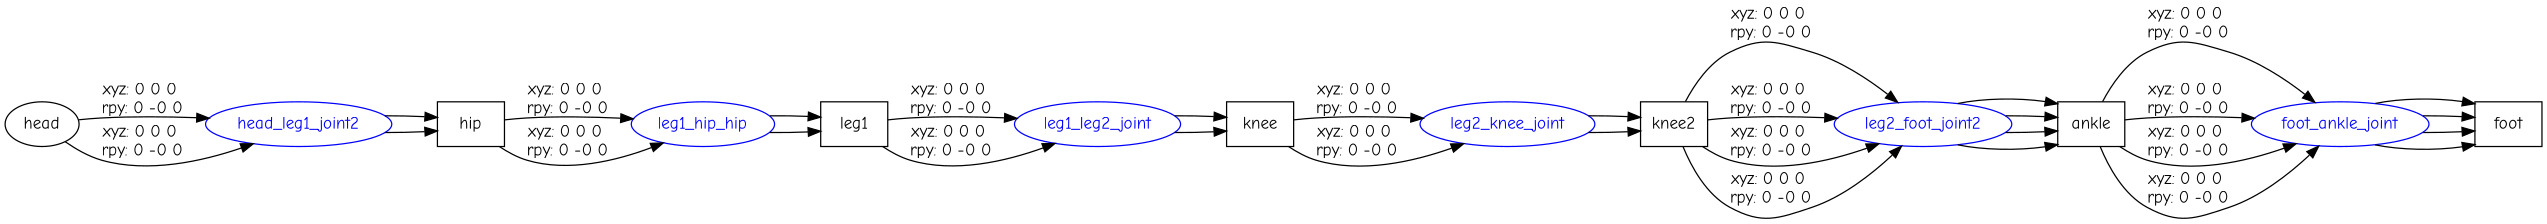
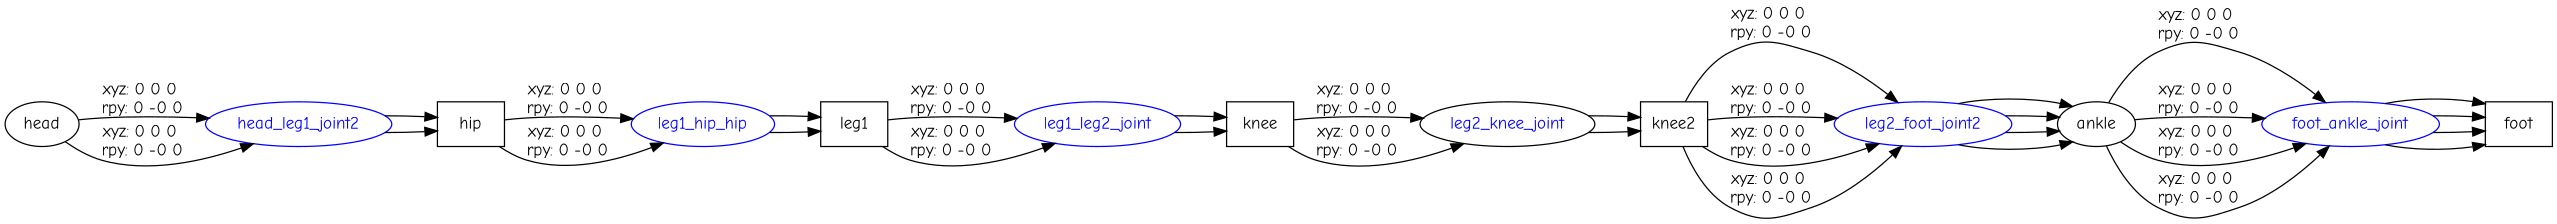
  digraph {
    fontname="Comic Neue"
    rankdir=LR
    node [fontname="Comic Neue" shape=ellipse]
    edge [fontname="Comic Neue"]
    n1 [label=head]
    head_leg1_joint2 [color=blue fontcolor=blue]
    n3 [label=hip shape=box]
    n4 [color=blue fontcolor=blue label=leg1_hip_hip]
    n5 [label=leg1 shape=box]
    leg1_leg2_joint [color=blue fontcolor=blue]
    n7 [label=knee shape=box]
-   leg2_knee_joint [color=blue fontcolor=blue]
+   leg2_knee_joint [color=black fontcolor=blue]
    n9 [label=knee2 shape=box]
    leg2_foot_joint2 [color=blue fontcolor=blue]
-   n11 [label=ankle shape=box]
+   n11 [label=ankle]
    foot_ankle_joint [color=blue fontcolor=blue]
    n13 [label=foot shape=box]
    n1 -> head_leg1_joint2 [label="xyz: 0 0 0 \nrpy: 0 -0 0"]
    n1 -> head_leg1_joint2 [label="xyz: 0 0 0 \nrpy: 0 -0 0"]
    head_leg1_joint2 -> n3
    head_leg1_joint2 -> n3
    n3 -> n4 [label="xyz: 0 0 0 \nrpy: 0 -0 0"]
    n3 -> n4 [label="xyz: 0 0 0 \nrpy: 0 -0 0"]
    n4 -> n5
    n4 -> n5
    n5 -> leg1_leg2_joint [label="xyz: 0 0 0 \nrpy: 0 -0 0"]
    n5 -> leg1_leg2_joint [label="xyz: 0 0 0 \nrpy: 0 -0 0"]
    leg1_leg2_joint -> n7
    leg1_leg2_joint -> n7
    n7 -> leg2_knee_joint [label="xyz: 0 0 0 \nrpy: 0 -0 0"]
    n7 -> leg2_knee_joint [label="xyz: 0 0 0 \nrpy: 0 -0 0"]
    leg2_knee_joint -> n9
    leg2_knee_joint -> n9
    n9 -> leg2_foot_joint2 [label="xyz: 0 0 0 \nrpy: 0 -0 0"]
    n9 -> leg2_foot_joint2 [label="xyz: 0 0 0 \nrpy: 0 -0 0"]
    n9 -> leg2_foot_joint2 [label="xyz: 0 0 0 \nrpy: 0 -0 0"]
    n9 -> leg2_foot_joint2 [label="xyz: 0 0 0 \nrpy: 0 -0 0"]
    leg2_foot_joint2 -> n11
    leg2_foot_joint2 -> n11
    leg2_foot_joint2 -> n11
    leg2_foot_joint2 -> n11
    n11 -> foot_ankle_joint [label="xyz: 0 0 0 \nrpy: 0 -0 0"]
    n11 -> foot_ankle_joint [label="xyz: 0 0 0 \nrpy: 0 -0 0"]
    n11 -> foot_ankle_joint [label="xyz: 0 0 0 \nrpy: 0 -0 0"]
    n11 -> foot_ankle_joint [label="xyz: 0 0 0 \nrpy: 0 -0 0"]
    foot_ankle_joint -> n13
    foot_ankle_joint -> n13
    foot_ankle_joint -> n13
    foot_ankle_joint -> n13
  }
